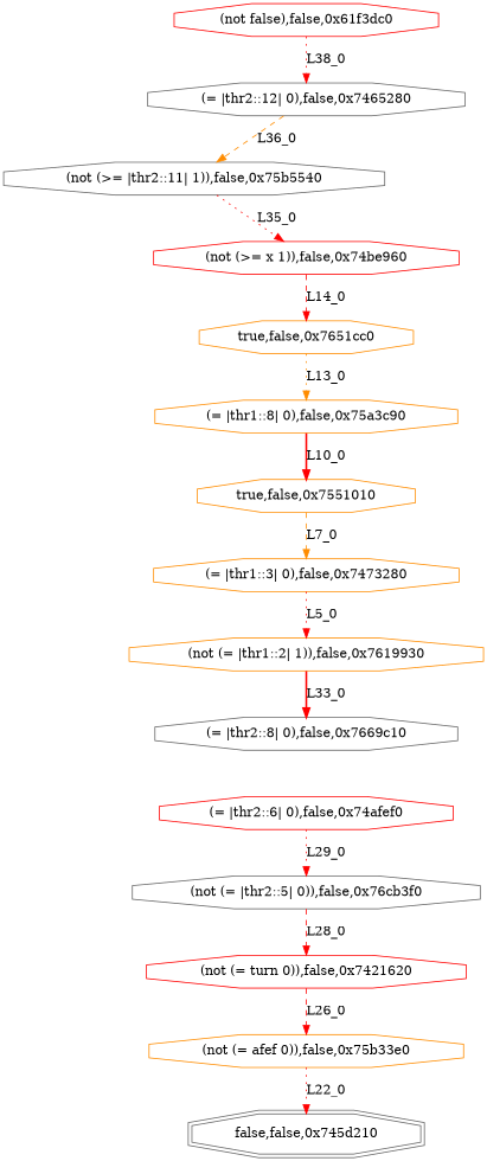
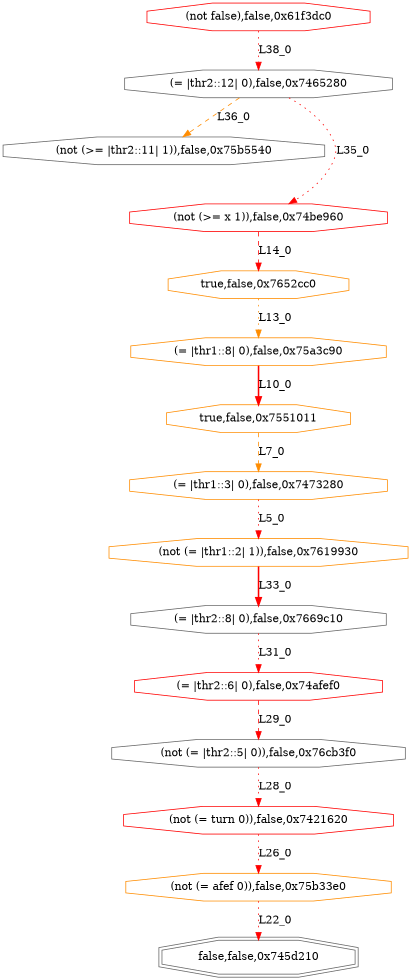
  digraph {
    node [color=darkorange shape=octagon]
    edge [color=red style=dotted]
    n1 [color=red label="(not false),false,0x61f3dc0"]
    n2 [color=gray40 label="(= |thr2::12| 0),false,0x7465280"]
    n3 [color=gray40 label="(not (>= |thr2::11| 1)),false,0x75b5540"]
    n4 [color=red label="(not (>= x 1)),false,0x74be960"]
-   n5 [label="true,false,0x7651cc0"]
+   n5 [label="true,false,0x7652cc0"]
    n6 [label="(= |thr1::8| 0),false,0x75a3c90"]
-   n7 [label="true,false,0x7551010"]
+   n7 [label="true,false,0x7551011"]
    n8 [label="(= |thr1::3| 0),false,0x7473280"]
    n9 [label="(not (= |thr1::2| 1)),false,0x7619930"]
    n10 [color=gray40 label="(= |thr2::8| 0),false,0x7669c10"]
    n11 [color=red label="(= |thr2::6| 0),false,0x74afef0"]
    n12 [color=gray40 label="(not (= |thr2::5| 0)),false,0x76cb3f0"]
    n13 [color=red label="(not (= turn 0)),false,0x7421620"]
    n14 [label="(not (= afef 0)),false,0x75b33e0"]
    n15 [color=gray40 label="false,false,0x745d210" shape=doubleoctagon]
    n1 -> n2 [label=L38_0]
    n2 -> n3 [color=darkorange label=L36_0 style=dashed]
-   n3 -> n4 [label=L35_0]
+   n2 -> n4 [label=L35_0]
    n4 -> n5 [label=L14_0 style=dashed]
    n5 -> n6 [color=darkorange label=L13_0]
    n6 -> n7 [label=L10_0 style=bold]
    n7 -> n8 [color=darkorange label=L7_0 style=dashed]
    n8 -> n9 [label=L5_0]
    n9 -> n10 [label=L33_0 style=bold]
-   n11 -> n12 [label=L29_0]
-   n12 -> n13 [label=L28_0 style=dashed]
-   n13 -> n14 [label=L26_0 style=dashed]
+   n10 -> n11 [label=L31_0]
+   n11 -> n12 [label=L29_0 style=dashed]
+   n12 -> n13 [label=L28_0]
+   n13 -> n14 [label=L26_0]
    n14 -> n15 [label=L22_0]
  }
